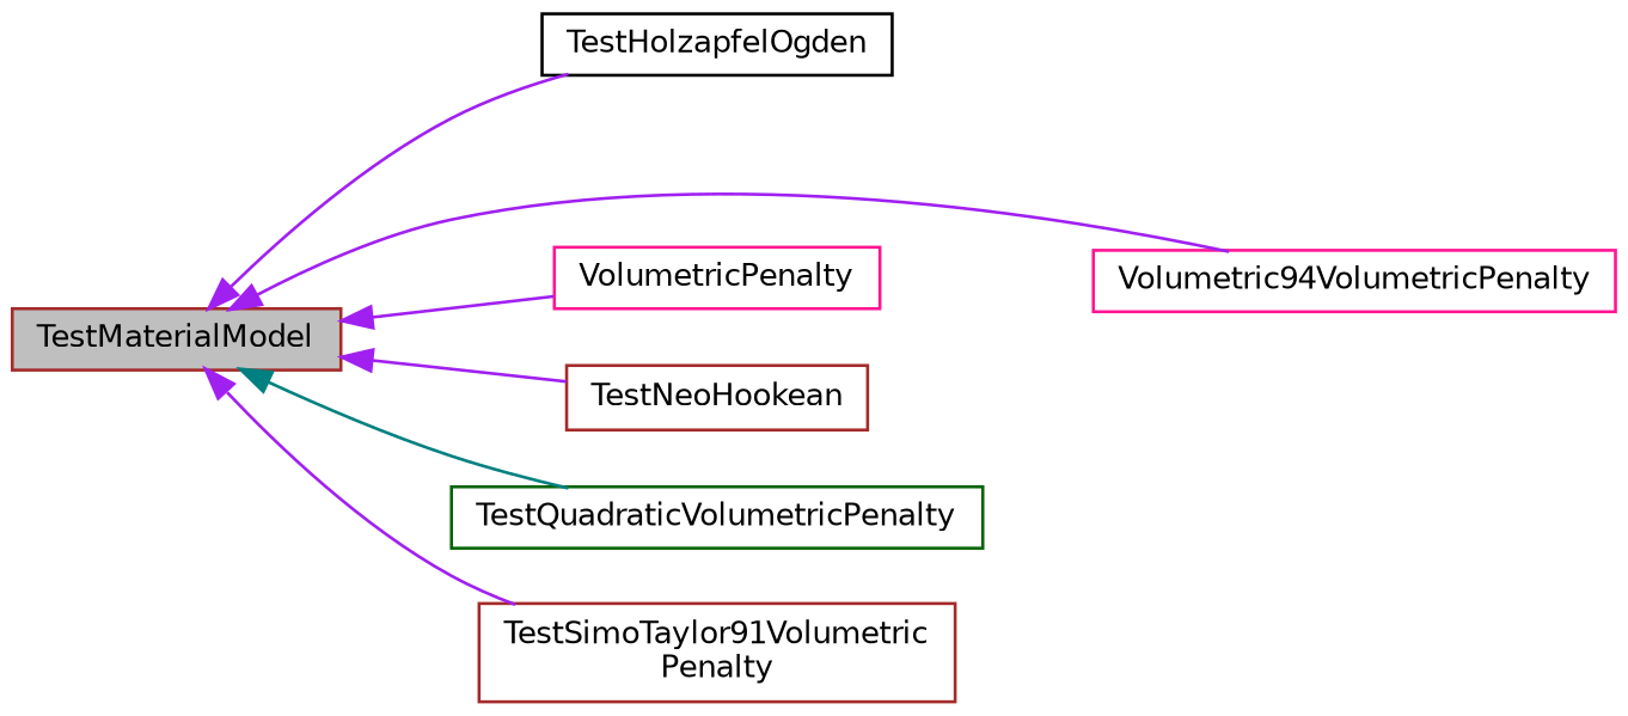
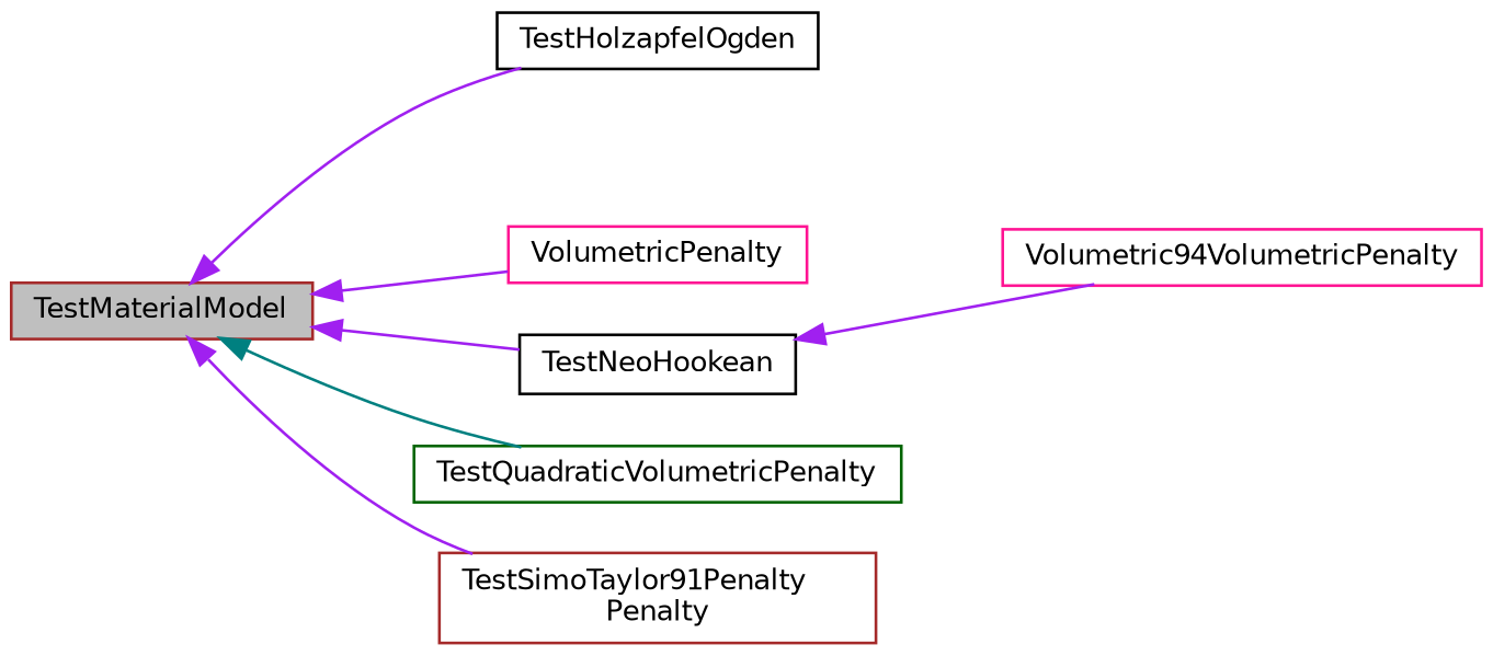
  digraph {
    rankdir=LR
    node [color=brown fillcolor=white fontname=Helvetica fontsize=10 shape=record style=filled]
    edge [color=purple dir=back fontname=Helvetica fontsize=10 labelfontname=Helvetica labelfontsize=10 style=solid]
    n1 [fillcolor=grey75 fontcolor=black height=0.2 label=TestMaterialModel width=0.4]
    n2 [color=black height=0.2 label=TestHolzapfelOgden width=0.4]
    n3 [color=deeppink height=0.2 label=Volumetric94VolumetricPenalty width=0.4]
    n4 [color=deeppink height=0.2 label=VolumetricPenalty width=0.4]
-   n5 [height=0.2 label=TestNeoHookean width=0.4]
+   n5 [color=black height=0.2 label=TestNeoHookean width=0.4]
    n6 [color=darkgreen height=0.2 label=TestQuadraticVolumetricPenalty width=0.4]
-   n7 [height=0.2 label="TestSimoTaylor91Volumetric\lPenalty" width=0.4]
+   n7 [height=0.2 label="TestSimoTaylor91Penalty\lPenalty" width=0.4]
    n1 -> n2
-   n1 -> n3
+   n5 -> n3
    n1 -> n4
    n1 -> n5
    n1 -> n6 [color=teal]
    n1 -> n7
  }
